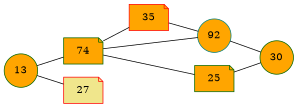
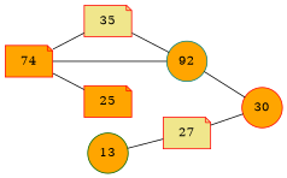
  strict graph {
    rankdir=LR
    node [color=darkgreen fillcolor=orange shape=note style=filled]
-   74
+   74 [color=red]
    13 [shape=circle]
    27 [color=red fillcolor=khaki]
-   35 [color=red]
+   35 [color=red fillcolor=khaki]
    92 [color=teal shape=circle]
-   25
-   30 [shape=circle]
+   25 [color=red]
+   30 [color=red shape=circle]
    74 -- 35
    74 -- 92
    74 -- 25
-   13 -- 74
    13 -- 27
    35 -- 92
    92 -- 30
-   25 -- 30
+   27 -- 30
  }
